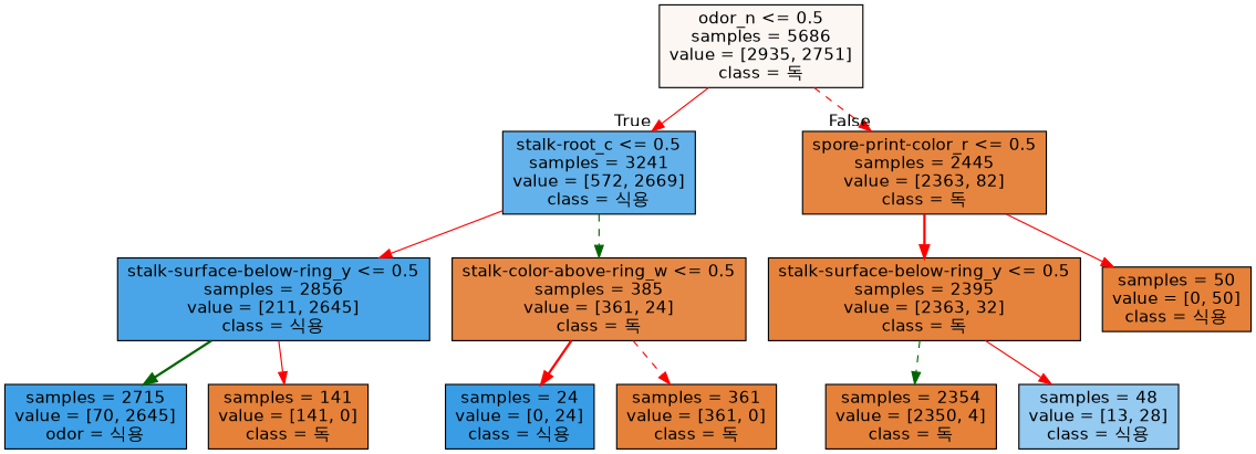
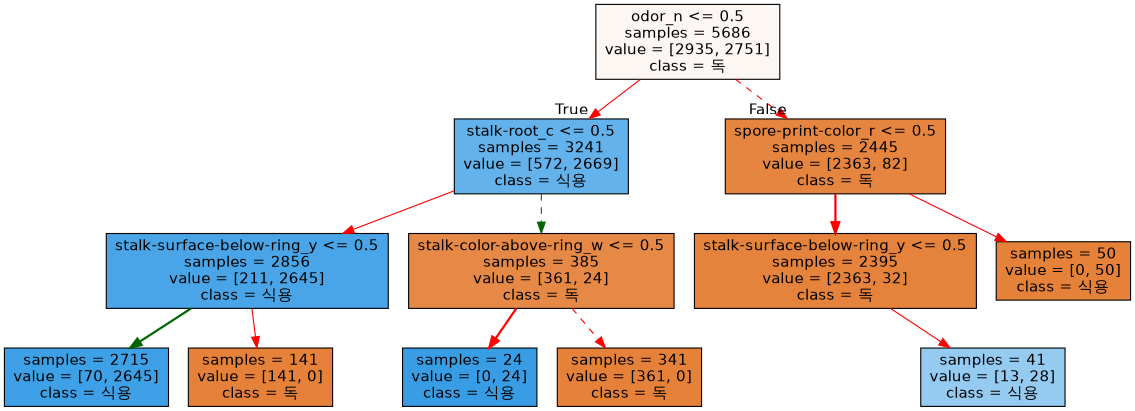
  digraph {
    node [color=black fillcolor="#e58139" fontname=helvetica shape=box style=filled]
    edge [color=red fontname=helvetica style=solid]
    n1 [fillcolor="#fdf7f3" label="odor_n <= 0.5\nsamples = 5686\nvalue = [2935, 2751]\nclass = 독"]
    n2 [fillcolor="#63b2eb" label="stalk-root_c <= 0.5\nsamples = 3241\nvalue = [572, 2669]\nclass = 식용"]
    n3 [fillcolor="#e68540" label="spore-print-color_r <= 0.5\nsamples = 2445\nvalue = [2363, 82]\nclass = 독"]
    n4 [fillcolor="#49a5e7" label="stalk-surface-below-ring_y <= 0.5\nsamples = 2856\nvalue = [211, 2645]\nclass = 식용"]
    n5 [fillcolor="#e78946" label="stalk-color-above-ring_w <= 0.5\nsamples = 385\nvalue = [361, 24]\nclass = 독"]
    n6 [fillcolor="#e5833c" label="stalk-surface-below-ring_y <= 0.5\nsamples = 2395\nvalue = [2363, 32]\nclass = 독"]
    n7 [label="samples = 50\nvalue = [0, 50]\nclass = 식용"]
-   n8 [fillcolor="#3ea0e6" label="samples = 2715\nvalue = [70, 2645]\nodor = 식용"]
+   n8 [fillcolor="#3ea0e6" label="samples = 2715\nvalue = [70, 2645]\nclass = 식용"]
    n9 [label="samples = 141\nvalue = [141, 0]\nclass = 독"]
    n10 [fillcolor="#399de5" label="samples = 24\nvalue = [0, 24]\nclass = 식용"]
-   n11 [label="samples = 361\nvalue = [361, 0]\nclass = 독"]
-   n12 [label="samples = 2354\nvalue = [2350, 4]\nclass = 독"]
-   n13 [fillcolor="#95caf1" label="samples = 48\nvalue = [13, 28]\nclass = 식용"]
+   n11 [label="samples = 341\nvalue = [361, 0]\nclass = 독"]
+   n13 [fillcolor="#95caf1" label="samples = 41\nvalue = [13, 28]\nclass = 식용"]
    n1 -> n2 [headlabel=True labelangle=45 labeldistance=2.5]
    n1 -> n3 [headlabel=False labelangle=-45 labeldistance=2.5 style=dashed]
    n2 -> n4
    n2 -> n5 [color=darkgreen style=dashed]
    n3 -> n6 [style=bold]
    n3 -> n7
    n4 -> n8 [color=darkgreen style=bold]
    n4 -> n9
    n5 -> n10 [style=bold]
    n5 -> n11 [style=dashed]
-   n6 -> n12 [color=darkgreen style=dashed]
    n6 -> n13
  }
